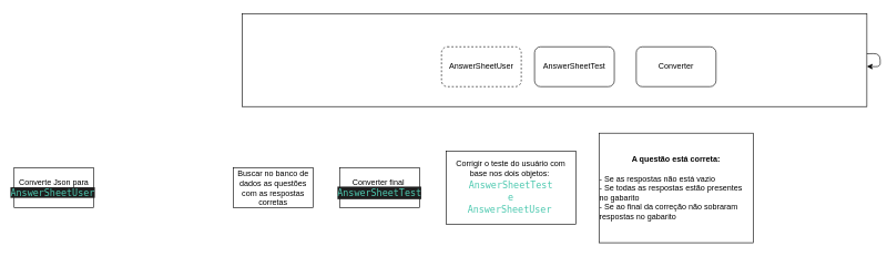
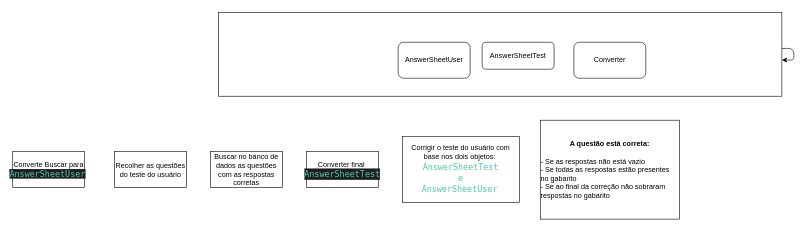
  <mxCell id="0" />
  <mxCell id="1" parent="0" />
  <mxCell id="2" value="" style="rounded=0;whiteSpace=wrap;html=1;movable=1;resizable=1;rotatable=1;deletable=1;editable=1;connectable=1;" parent="1" vertex="1"><mxGeometry x="363" y="20" width="940" height="140" as="geometry" /></mxCell>
  <mxCell id="3" value="Converter" style="rounded=1;whiteSpace=wrap;html=1;" parent="1" vertex="1"><mxGeometry x="956" y="70" width="120" height="60" as="geometry" /></mxCell>
- <mxCell id="4" value="AnswerSheetUser" style="rounded=1;whiteSpace=wrap;html=1;dashed=1;" parent="1" vertex="1"><mxGeometry x="663" y="70" width="120" height="60" as="geometry" /></mxCell>
- <mxCell id="5" value="AnswerSheetTest" style="rounded=1;whiteSpace=wrap;html=1;" parent="1" vertex="1"><mxGeometry x="803" y="70" width="120" height="60" as="geometry" /></mxCell>
- <mxCell id="6" value="Converte Json para&lt;br&gt;&lt;span style=&quot;color: rgb(78, 201, 176); background-color: rgb(30, 30, 30); font-family: &amp;quot;Droid Sans Mono&amp;quot;, &amp;quot;monospace&amp;quot;, monospace; font-size: 14px;&quot;&gt;AnswerSheetUser&lt;/span&gt;&amp;nbsp;" style="rounded=0;whiteSpace=wrap;html=1;" parent="1" vertex="1"><mxGeometry x="20" y="252.5" width="120" height="60" as="geometry" /></mxCell>
+ <mxCell id="4" value="AnswerSheetUser" style="rounded=1;whiteSpace=wrap;html=1;" parent="1" vertex="1"><mxGeometry x="663" y="70" width="120" height="60" as="geometry" /></mxCell>
+ <mxCell id="5" value="AnswerSheetTest" style="rounded=1;whiteSpace=wrap;html=1;" parent="1" vertex="1"><mxGeometry x="803" y="70" width="120" height="45" as="geometry" /></mxCell>
+ <mxCell id="6" value="Converte Buscar para&lt;br&gt;&lt;span style=&quot;color: rgb(78, 201, 176); background-color: rgb(30, 30, 30); font-family: &amp;quot;Droid Sans Mono&amp;quot;, &amp;quot;monospace&amp;quot;, monospace; font-size: 14px;&quot;&gt;AnswerSheetUser&lt;/span&gt;&amp;nbsp;" style="rounded=0;whiteSpace=wrap;html=1;" parent="1" vertex="1"><mxGeometry x="20" y="252.5" width="120" height="60" as="geometry" /></mxCell>
+ <mxCell id="7" value="Recolher as questões do teste do usuário" style="rounded=0;whiteSpace=wrap;html=1;" parent="1" vertex="1"><mxGeometry x="190" y="252.5" width="120" height="60" as="geometry" /></mxCell>
  <mxCell id="8" value="Converter final&amp;nbsp;&lt;br&gt;&lt;div style=&quot;color: rgb(212, 212, 212); background-color: rgb(30, 30, 30); font-family: &amp;quot;Droid Sans Mono&amp;quot;, &amp;quot;monospace&amp;quot;, monospace; font-size: 14px; line-height: 19px;&quot;&gt;&lt;span style=&quot;color: #4ec9b0;&quot;&gt;AnswerSheetTest&lt;/span&gt;&lt;/div&gt;" style="rounded=0;whiteSpace=wrap;html=1;" parent="1" vertex="1"><mxGeometry x="510" y="252.5" width="120" height="60" as="geometry" /></mxCell>
  <mxCell id="9" value="Buscar no banco de dados as questões com as respostas corretas" style="rounded=0;whiteSpace=wrap;html=1;" parent="1" vertex="1"><mxGeometry x="350" y="252.5" width="120" height="60" as="geometry" /></mxCell>
  <mxCell id="10" value="Corrigir o teste do usuário com base nos dois objetos:&amp;nbsp;&lt;br&gt;&lt;div style=&quot;color: rgb(212, 212, 212); font-family: &amp;quot;Droid Sans Mono&amp;quot;, &amp;quot;monospace&amp;quot;, monospace; font-size: 14px; line-height: 19px;&quot;&gt;&lt;span style=&quot;color: rgb(78, 201, 176);&quot;&gt;AnswerSheetTest&lt;/span&gt;&lt;/div&gt;&lt;div style=&quot;color: rgb(212, 212, 212); font-family: &amp;quot;Droid Sans Mono&amp;quot;, &amp;quot;monospace&amp;quot;, monospace; font-size: 14px; line-height: 19px;&quot;&gt;&lt;span style=&quot;color: #4ec9b0;&quot;&gt;e&lt;/span&gt;&lt;/div&gt;&lt;div style=&quot;color: rgb(212, 212, 212); font-family: &amp;quot;Droid Sans Mono&amp;quot;, &amp;quot;monospace&amp;quot;, monospace; font-size: 14px; line-height: 19px;&quot;&gt;&lt;span style=&quot;color: rgb(78, 201, 176);&quot;&gt;AnswerSheetUser&lt;/span&gt;&lt;span style=&quot;color: rgb(240, 240, 240); font-family: Helvetica; font-size: 12px;&quot;&gt;&amp;nbsp;&lt;/span&gt;&lt;span style=&quot;background-color: rgb(30, 30, 30); color: rgb(78, 201, 176);&quot;&gt;&lt;br&gt;&lt;/span&gt;&lt;/div&gt;" style="rounded=0;whiteSpace=wrap;html=1;" parent="1" vertex="1"><mxGeometry x="670" y="227.5" width="195" height="110" as="geometry" /></mxCell>
  <mxCell id="11" value="&lt;b&gt;A questão está correta:&lt;/b&gt;&lt;br&gt;&lt;br&gt;&lt;div style=&quot;text-align: left;&quot;&gt;&lt;span style=&quot;background-color: initial;&quot;&gt;- Se as respostas não está vazio&lt;/span&gt;&lt;/div&gt;&lt;div style=&quot;text-align: left;&quot;&gt;&lt;span style=&quot;background-color: initial;&quot;&gt;- Se todas as respostas estão presentes no gabarito&lt;/span&gt;&lt;/div&gt;&lt;div style=&quot;text-align: left;&quot;&gt;&lt;span style=&quot;background-color: initial;&quot;&gt;- Se ao final da correção não sobraram respostas no gabarito&lt;/span&gt;&lt;/div&gt;" style="rounded=0;whiteSpace=wrap;html=1;" vertex="1" parent="1"><mxGeometry x="900" y="200" width="232" height="165" as="geometry" /></mxCell>
  <mxCell id="12" style="edgeStyle=none;html=1;" edge="1" parent="1" source="2" target="2"><mxGeometry relative="1" as="geometry" /></mxCell>
